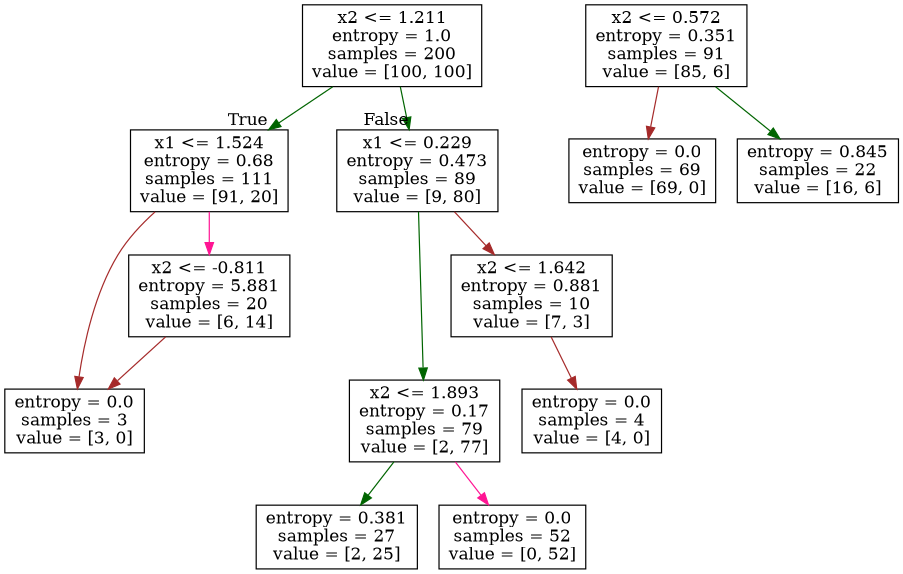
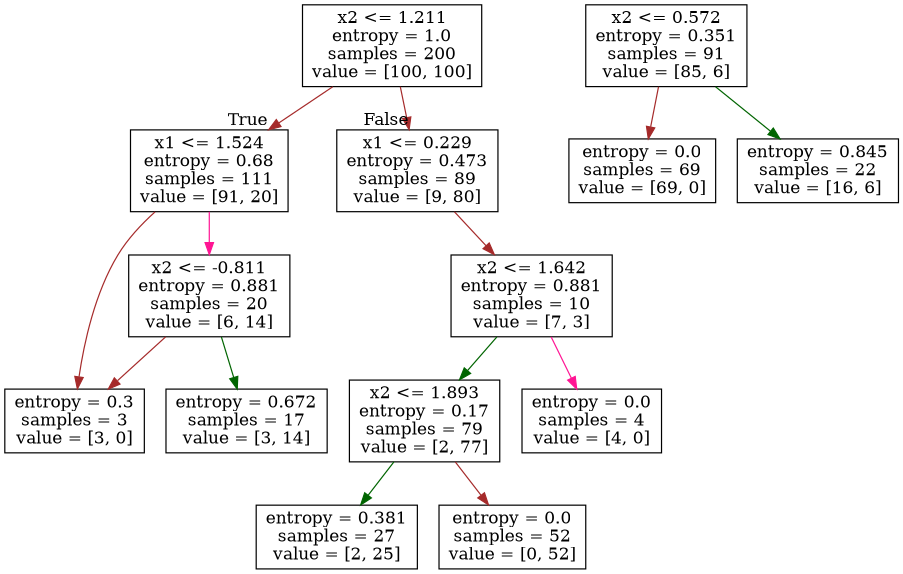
  digraph {
    node [shape=box]
    edge [color=brown]
    n1 [label="x2 <= 1.211\nentropy = 1.0\nsamples = 200\nvalue = [100, 100]"]
    n2 [label="x1 <= 1.524\nentropy = 0.68\nsamples = 111\nvalue = [91, 20]"]
    n3 [label="x1 <= 0.229\nentropy = 0.473\nsamples = 89\nvalue = [9, 80]"]
-   n4 [label="x2 <= -0.811\nentropy = 5.881\nsamples = 20\nvalue = [6, 14]"]
-   n5 [label="entropy = 0.0\nsamples = 3\nvalue = [3, 0]"]
+   n4 [label="x2 <= -0.811\nentropy = 0.881\nsamples = 20\nvalue = [6, 14]"]
+   n5 [label="entropy = 0.3\nsamples = 3\nvalue = [3, 0]"]
    n6 [label="x2 <= 1.642\nentropy = 0.881\nsamples = 10\nvalue = [7, 3]"]
    n7 [label="x2 <= 1.893\nentropy = 0.17\nsamples = 79\nvalue = [2, 77]"]
    n8 [label="x2 <= 0.572\nentropy = 0.351\nsamples = 91\nvalue = [85, 6]"]
    n9 [label="entropy = 0.0\nsamples = 69\nvalue = [69, 0]"]
    n10 [label="entropy = 0.845\nsamples = 22\nvalue = [16, 6]"]
+   n11 [label="entropy = 0.672\nsamples = 17\nvalue = [3, 14]"]
    n12 [label="entropy = 0.0\nsamples = 4\nvalue = [4, 0]"]
    n13 [label="entropy = 0.381\nsamples = 27\nvalue = [2, 25]"]
    n14 [label="entropy = 0.0\nsamples = 52\nvalue = [0, 52]"]
-   n1 -> n2 [color=darkgreen headlabel=True labelangle=45 labeldistance=2.5]
-   n1 -> n3 [color=darkgreen headlabel=False labelangle=-45 labeldistance=2.5]
+   n1 -> n2 [headlabel=True labelangle=45 labeldistance=2.5]
+   n1 -> n3 [headlabel=False labelangle=-45 labeldistance=2.5]
    n2 -> n4 [color=deeppink]
    n2 -> n5
    n3 -> n6
-   n3 -> n7 [color=darkgreen]
+   n6 -> n7 [color=darkgreen]
    n4 -> n5
-   n6 -> n12
+   n4 -> n11 [color=darkgreen]
+   n6 -> n12 [color=deeppink]
    n7 -> n13 [color=darkgreen]
-   n7 -> n14 [color=deeppink]
+   n7 -> n14
    n8 -> n9
    n8 -> n10 [color=darkgreen]
  }
